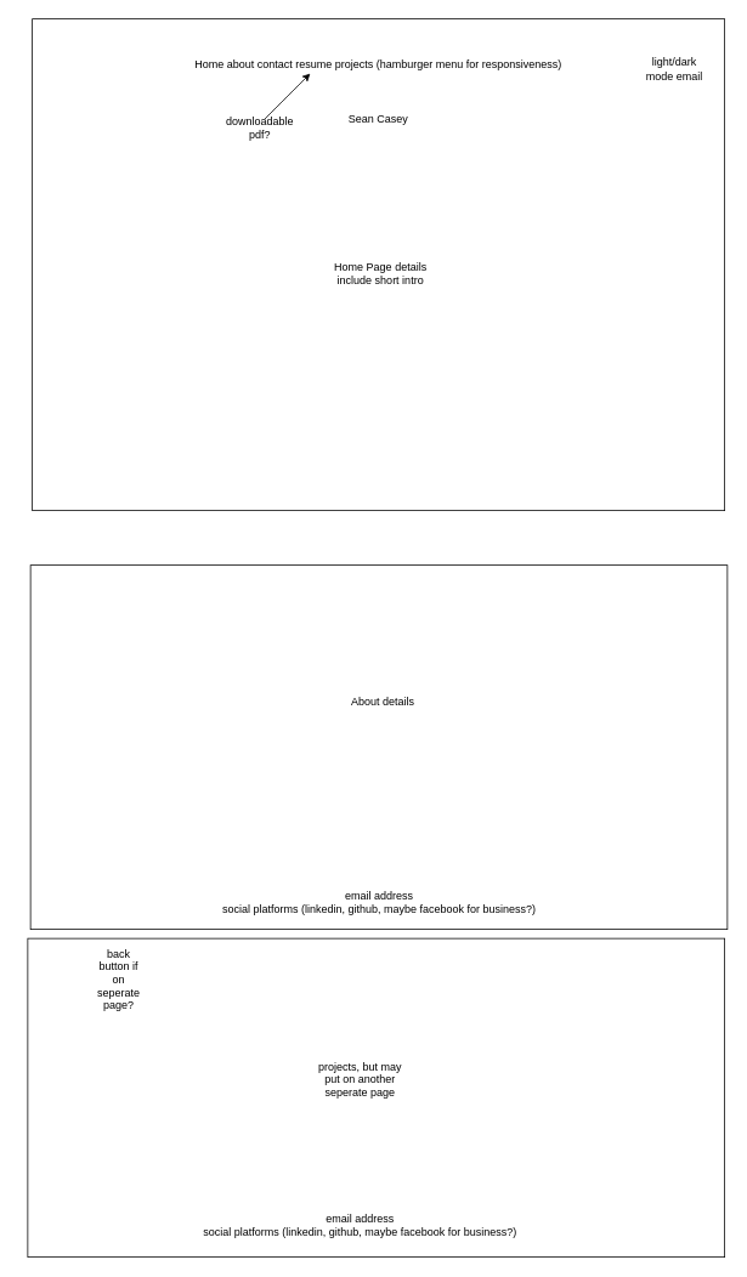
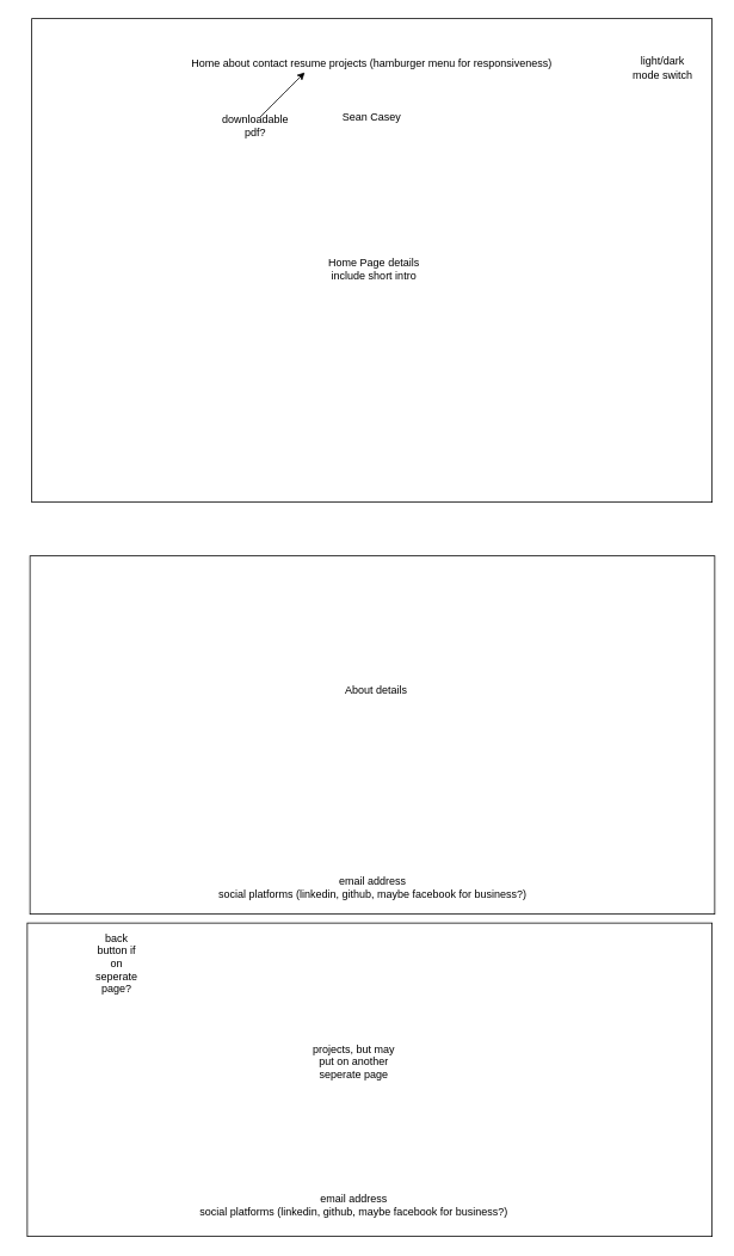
  <mxCell id="0" />
  <mxCell id="1" parent="0" />
  <mxCell id="2" value="" style="rounded=0;whiteSpace=wrap;html=1;" vertex="1" parent="1"><mxGeometry x="35" width="760" height="540" as="geometry" y="20" /></mxCell>
  <mxCell id="3" value="Home about contact resume projects (hamburger menu for responsiveness)" style="text;html=1;strokeColor=none;fillColor=none;align=center;verticalAlign=middle;whiteSpace=wrap;rounded=0;" vertex="1" parent="1"><mxGeometry x="40" y="50" width="750" height="40" as="geometry" /></mxCell>
  <mxCell id="4" value="Sean Casey" style="text;html=1;strokeColor=none;fillColor=none;align=center;verticalAlign=middle;whiteSpace=wrap;rounded=0;" vertex="1" parent="1"><mxGeometry x="380" y="120" width="70" height="20" as="geometry" /></mxCell>
  <mxCell id="5" value="Home Page details&lt;br&gt;include short intro" style="text;html=1;strokeColor=none;fillColor=none;align=center;verticalAlign=middle;whiteSpace=wrap;rounded=0;" vertex="1" parent="1"><mxGeometry x="280" y="240" width="275" height="120" as="geometry" /></mxCell>
- <mxCell id="6" value="light/dark mode email" style="text;html=1;strokeColor=none;fillColor=none;align=center;verticalAlign=middle;whiteSpace=wrap;rounded=0;" vertex="1" parent="1"><mxGeometry x="700" y="60" width="80" height="30" as="geometry" /></mxCell>
+ <mxCell id="6" value="light/dark mode switch" style="text;html=1;strokeColor=none;fillColor=none;align=center;verticalAlign=middle;whiteSpace=wrap;rounded=0;" vertex="1" parent="1"><mxGeometry x="700" y="60" width="80" height="30" as="geometry" /></mxCell>
  <mxCell id="7" value="" style="rounded=0;whiteSpace=wrap;html=1;" vertex="1" parent="1"><mxGeometry x="33" y="620" width="765" height="400" as="geometry" /></mxCell>
  <mxCell id="8" value="About details" style="text;html=1;strokeColor=none;fillColor=none;align=center;verticalAlign=middle;whiteSpace=wrap;rounded=0;" vertex="1" parent="1"><mxGeometry x="380" y="740" width="80" height="60" as="geometry" /></mxCell>
  <mxCell id="9" value="" style="endArrow=classic;html=1;" edge="1" parent="1"><mxGeometry width="50" height="50" relative="1" as="geometry"><mxPoint x="290" y="130" as="sourcePoint" /><mxPoint x="340" y="80" as="targetPoint" /></mxGeometry></mxCell>
  <mxCell id="10" value="downloadable pdf?" style="text;html=1;strokeColor=none;fillColor=none;align=center;verticalAlign=middle;whiteSpace=wrap;rounded=0;" vertex="1" parent="1"><mxGeometry x="250" y="130" width="70" height="20" as="geometry" /></mxCell>
  <mxCell id="11" value="" style="rounded=0;whiteSpace=wrap;html=1;" vertex="1" parent="1"><mxGeometry x="30" y="1030" width="765" height="350" as="geometry" /></mxCell>
  <mxCell id="12" value="projects, but may put on another seperate page" style="text;html=1;strokeColor=none;fillColor=none;align=center;verticalAlign=middle;whiteSpace=wrap;rounded=0;" vertex="1" parent="1"><mxGeometry x="340" y="1140" width="110" height="90" as="geometry" /></mxCell>
  <mxCell id="13" value="email address&lt;br&gt;social platforms (linkedin, github, maybe facebook for business?)" style="text;html=1;strokeColor=none;fillColor=none;align=center;verticalAlign=middle;whiteSpace=wrap;rounded=0;" vertex="1" parent="1"><mxGeometry x="40.5" y="970" width="750" height="40" as="geometry" /></mxCell>
  <mxCell id="14" value="email address&lt;br&gt;social platforms (linkedin, github, maybe facebook for business?)" style="text;html=1;strokeColor=none;fillColor=none;align=center;verticalAlign=middle;whiteSpace=wrap;rounded=0;" vertex="1" parent="1"><mxGeometry x="20" y="1320" width="750" height="50" as="geometry" /></mxCell>
  <mxCell id="15" value="back button if on seperate page?" style="text;html=1;strokeColor=none;fillColor=none;align=center;verticalAlign=middle;whiteSpace=wrap;rounded=0;" vertex="1" parent="1"><mxGeometry x="105" y="1040" width="50" height="70" as="geometry" /></mxCell>
